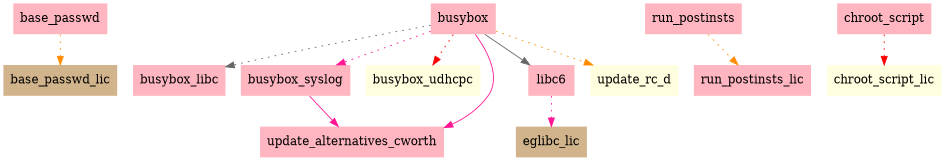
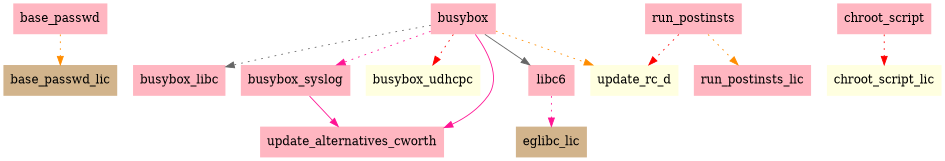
  digraph {
    node [color=deeppink fillcolor=lightpink shape=plaintext style=filled]
    edge [color=deeppink style=dotted]
    base_passwd_lic [color=darkgreen fillcolor=tan]
    base_passwd
    n3 [color=darkgreen label=busybox_libc]
    busybox
    busybox_syslog [color=darkgreen]
    busybox_udhcpc [fillcolor=lightyellow]
    libc6 [color=red]
    update_alternatives_cworth [color=red]
    update_rc_d [color=darkgreen fillcolor=lightyellow]
    eglibc_lic [fillcolor=tan]
    chroot_script [color=red]
    chroot_script_lic [fillcolor=lightyellow]
    run_postinsts
    run_postinsts_lic [color=darkgreen]
    base_passwd -> base_passwd_lic [color=darkorange]
    busybox -> n3 [color=gray40]
    busybox -> busybox_syslog
    busybox -> busybox_udhcpc [color=red]
    busybox -> libc6 [color=gray40 style=""]
    busybox -> update_alternatives_cworth [style=""]
    busybox -> update_rc_d [color=darkorange]
    busybox_syslog -> update_alternatives_cworth [style=""]
    libc6 -> eglibc_lic
    chroot_script -> chroot_script_lic [color=red]
+   run_postinsts -> update_rc_d [color=red]
    run_postinsts -> run_postinsts_lic [color=darkorange]
  }
